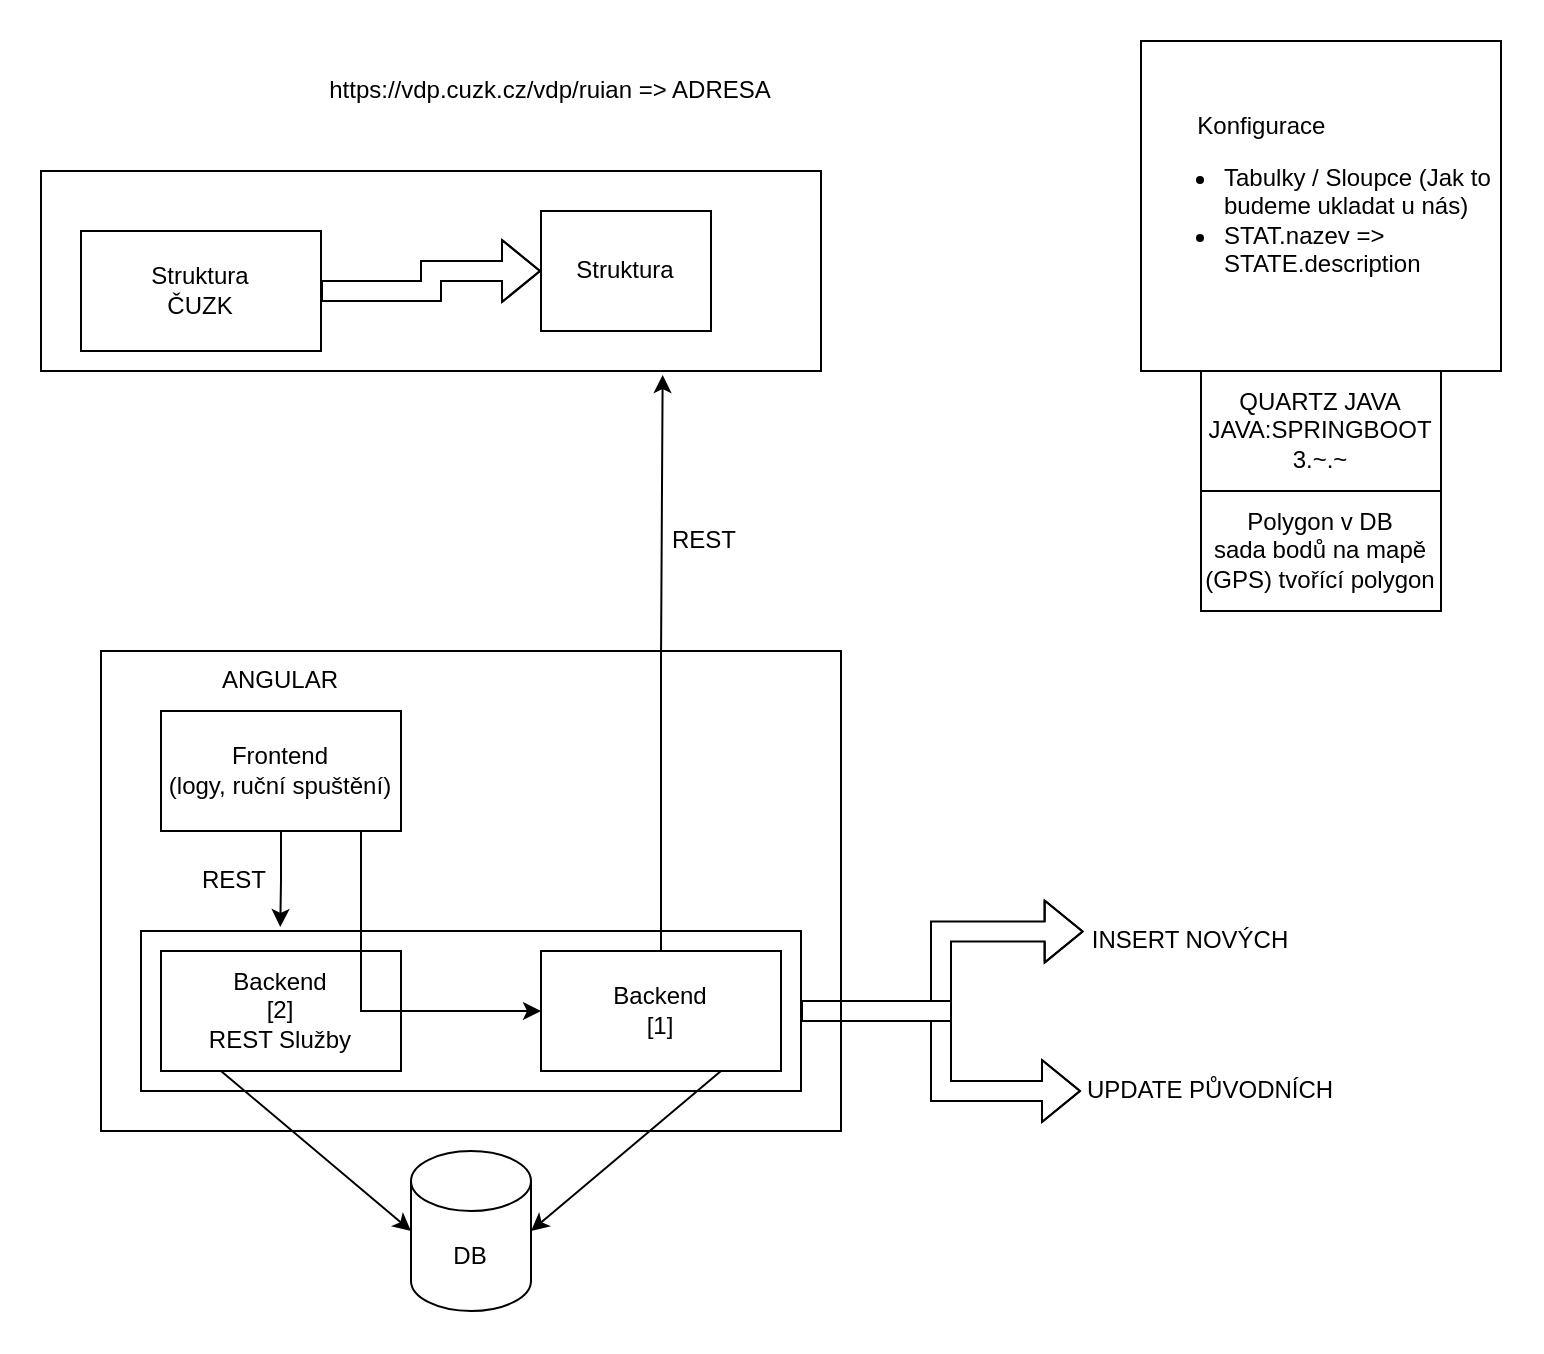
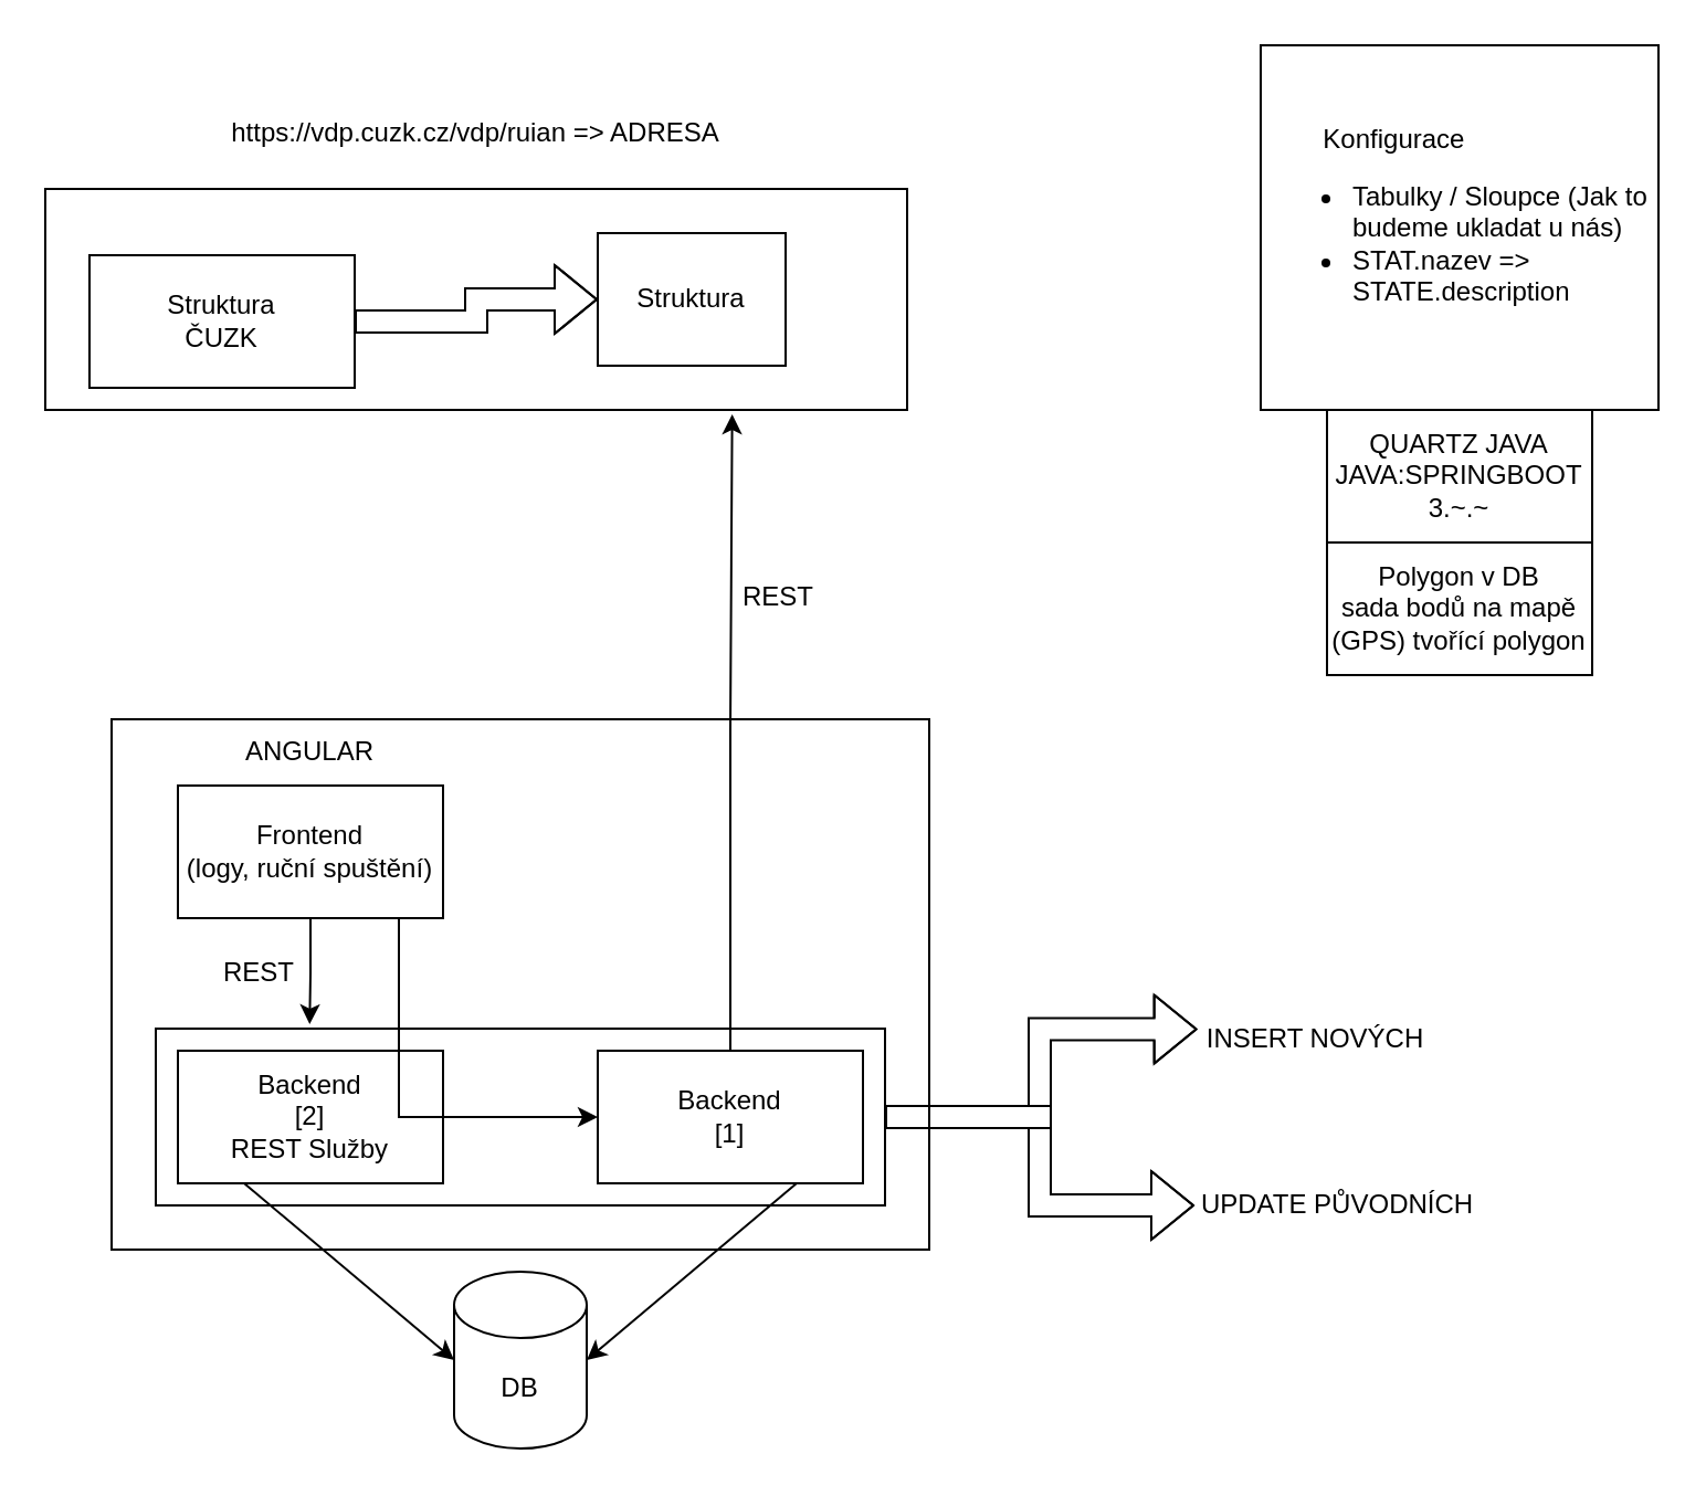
  <mxCell id="0" />
  <mxCell id="1" parent="0" />
  <mxCell id="2" value="" style="rounded=0;whiteSpace=wrap;html=1;fillColor=none;" vertex="1" parent="1"><mxGeometry x="50" y="325" width="370" height="240" as="geometry" /></mxCell>
  <mxCell id="3" value="" style="rounded=0;whiteSpace=wrap;html=1;fillColor=none;" vertex="1" parent="1"><mxGeometry x="20" y="85" width="390" height="100" as="geometry" /></mxCell>
  <mxCell id="4" style="edgeStyle=orthogonalEdgeStyle;rounded=0;orthogonalLoop=1;jettySize=auto;html=1;shape=flexArrow;entryX=0.012;entryY=0.342;entryDx=0;entryDy=0;entryPerimeter=0;" edge="1" parent="1" source="6" target="21"><mxGeometry relative="1" as="geometry"><mxPoint x="510" y="475" as="targetPoint" /><Array as="points"><mxPoint x="470" y="505" /><mxPoint x="470" y="465" /></Array></mxGeometry></mxCell>
  <mxCell id="5" style="edgeStyle=orthogonalEdgeStyle;rounded=0;orthogonalLoop=1;jettySize=auto;html=1;shape=flexArrow;entryX=0;entryY=0.5;entryDx=0;entryDy=0;" edge="1" parent="1" source="6" target="22"><mxGeometry relative="1" as="geometry"><mxPoint x="470" y="545" as="targetPoint" /></mxGeometry></mxCell>
  <mxCell id="6" value="" style="rounded=0;whiteSpace=wrap;html=1;fillColor=none;" vertex="1" parent="1"><mxGeometry x="70" y="465" width="330" height="80" as="geometry" /></mxCell>
- <mxCell id="7" value="https://vdp.cuzk.cz/vdp/ruian =&amp;gt; ADRESA" style="text;html=1;align=center;verticalAlign=middle;whiteSpace=wrap;rounded=0;" vertex="1" parent="1"><mxGeometry x="155" y="20" width="240" height="50" as="geometry" /></mxCell>
+ <mxCell id="7" value="https://vdp.cuzk.cz/vdp/ruian =&amp;gt; ADRESA" style="text;html=1;align=center;verticalAlign=middle;whiteSpace=wrap;rounded=0;" vertex="1" parent="1"><mxGeometry x="95" y="35" width="240" height="50" as="geometry" /></mxCell>
  <mxCell id="8" style="edgeStyle=orthogonalEdgeStyle;rounded=0;orthogonalLoop=1;jettySize=auto;html=1;entryX=0;entryY=0.5;entryDx=0;entryDy=0;shape=flexArrow;strokeWidth=1;" edge="1" parent="1" source="9" target="10"><mxGeometry relative="1" as="geometry" /></mxCell>
  <mxCell id="9" value="Struktura&lt;br&gt;ČUZK" style="rounded=0;whiteSpace=wrap;html=1;" vertex="1" parent="1"><mxGeometry x="40" y="115" width="120" height="60" as="geometry" /></mxCell>
  <mxCell id="10" value="St&lt;span style=&quot;background-color: initial;&quot;&gt;ruktura&lt;/span&gt;" style="rounded=0;whiteSpace=wrap;html=1;" vertex="1" parent="1"><mxGeometry x="270" y="105" width="85" height="60" as="geometry" /></mxCell>
  <mxCell id="11" value="&lt;span style=&quot;white-space: pre;&quot;&gt;&#09;&lt;/span&gt;Konfigurace&lt;br&gt;&lt;ul&gt;&lt;li&gt;Tabulky / Sloupce (Jak to budeme ukladat u nás)&lt;/li&gt;&lt;li&gt;STAT.nazev =&amp;gt; STATE.description&lt;/li&gt;&lt;/ul&gt;" style="rounded=0;whiteSpace=wrap;html=1;align=left;" vertex="1" parent="1"><mxGeometry x="570" y="20" width="180" height="165" as="geometry" /></mxCell>
  <mxCell id="12" value="Backend&lt;br&gt;[1]" style="rounded=0;whiteSpace=wrap;html=1;" vertex="1" parent="1"><mxGeometry x="270" y="475" width="120" height="60" as="geometry" /></mxCell>
  <mxCell id="13" style="edgeStyle=orthogonalEdgeStyle;rounded=0;orthogonalLoop=1;jettySize=auto;html=1;entryX=0.797;entryY=1.02;entryDx=0;entryDy=0;entryPerimeter=0;" edge="1" parent="1" source="12" target="3"><mxGeometry relative="1" as="geometry" /></mxCell>
  <mxCell id="14" value="REST" style="text;html=1;align=center;verticalAlign=middle;whiteSpace=wrap;rounded=0;" vertex="1" parent="1"><mxGeometry x="335" y="255" width="34" height="30" as="geometry" /></mxCell>
  <mxCell id="15" value="Backend&lt;br&gt;[2]&lt;br&gt;REST Služby" style="rounded=0;whiteSpace=wrap;html=1;" vertex="1" parent="1"><mxGeometry x="80" y="475" width="120" height="60" as="geometry" /></mxCell>
  <mxCell id="16" style="edgeStyle=orthogonalEdgeStyle;rounded=0;orthogonalLoop=1;jettySize=auto;html=1;entryX=0;entryY=0.5;entryDx=0;entryDy=0;verticalAlign=middle;jumpStyle=none;" edge="1" parent="1" source="17" target="12"><mxGeometry relative="1" as="geometry"><Array as="points"><mxPoint x="180" y="505" /></Array></mxGeometry></mxCell>
  <mxCell id="17" value="Frontend&lt;br&gt;(logy, ruční spuštění)" style="rounded=0;whiteSpace=wrap;html=1;" vertex="1" parent="1"><mxGeometry x="80" y="355" width="120" height="60" as="geometry" /></mxCell>
  <mxCell id="18" style="edgeStyle=orthogonalEdgeStyle;rounded=0;orthogonalLoop=1;jettySize=auto;html=1;entryX=0.211;entryY=-0.025;entryDx=0;entryDy=0;entryPerimeter=0;" edge="1" parent="1" source="17" target="6"><mxGeometry relative="1" as="geometry" /></mxCell>
  <mxCell id="19" value="REST" style="text;html=1;align=center;verticalAlign=middle;whiteSpace=wrap;rounded=0;" vertex="1" parent="1"><mxGeometry x="100" y="425" width="34" height="30" as="geometry" /></mxCell>
  <mxCell id="20" value="ANGULAR" style="text;html=1;align=center;verticalAlign=middle;whiteSpace=wrap;rounded=0;" vertex="1" parent="1"><mxGeometry x="110" y="325" width="60" height="30" as="geometry" /></mxCell>
  <mxCell id="21" value="INSERT NOVÝCH" style="text;html=1;align=center;verticalAlign=middle;whiteSpace=wrap;rounded=0;" vertex="1" parent="1"><mxGeometry x="540" y="455" width="110" height="30" as="geometry" /></mxCell>
  <mxCell id="22" value="UPDATE PŮVODNÍCH" style="text;html=1;align=center;verticalAlign=middle;whiteSpace=wrap;rounded=0;" vertex="1" parent="1"><mxGeometry x="540" y="530" width="130" height="30" as="geometry" /></mxCell>
  <mxCell id="23" value="DB" style="shape=cylinder3;whiteSpace=wrap;html=1;boundedLbl=1;backgroundOutline=1;size=15;" vertex="1" parent="1"><mxGeometry x="205" y="575" width="60" height="80" as="geometry" /></mxCell>
  <mxCell id="24" style="rounded=0;orthogonalLoop=1;jettySize=auto;html=1;entryX=1;entryY=0.5;entryDx=0;entryDy=0;entryPerimeter=0;exitX=0.75;exitY=1;exitDx=0;exitDy=0;" edge="1" parent="1" source="12" target="23"><mxGeometry relative="1" as="geometry" /></mxCell>
  <mxCell id="25" style="rounded=0;orthogonalLoop=1;jettySize=auto;html=1;entryX=0;entryY=0.5;entryDx=0;entryDy=0;entryPerimeter=0;exitX=0.25;exitY=1;exitDx=0;exitDy=0;" edge="1" parent="1" source="15" target="23"><mxGeometry relative="1" as="geometry" /></mxCell>
  <mxCell id="26" value="QUARTZ JAVA&lt;br&gt;JAVA:SPRINGBOOT 3.~.~" style="rounded=0;whiteSpace=wrap;html=1;" vertex="1" parent="1"><mxGeometry x="600" y="185" width="120" height="60" as="geometry" /></mxCell>
  <mxCell id="27" value="Polygon v DB&lt;br&gt;sada bodů na mapě (GPS) tvořící polygon" style="rounded=0;whiteSpace=wrap;html=1;" vertex="1" parent="1"><mxGeometry x="600" y="245" width="120" height="60" as="geometry" /></mxCell>
